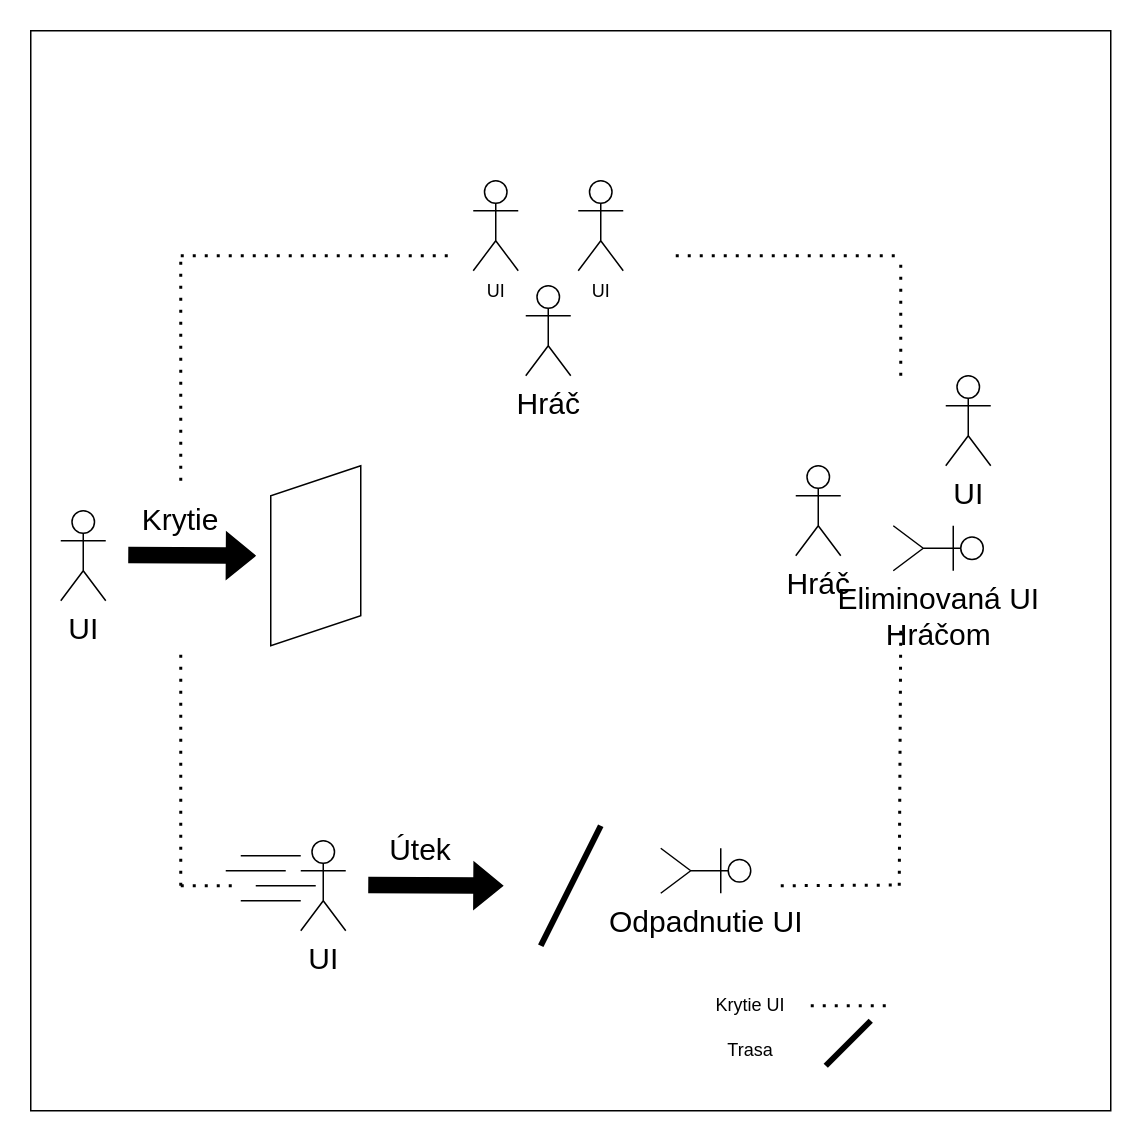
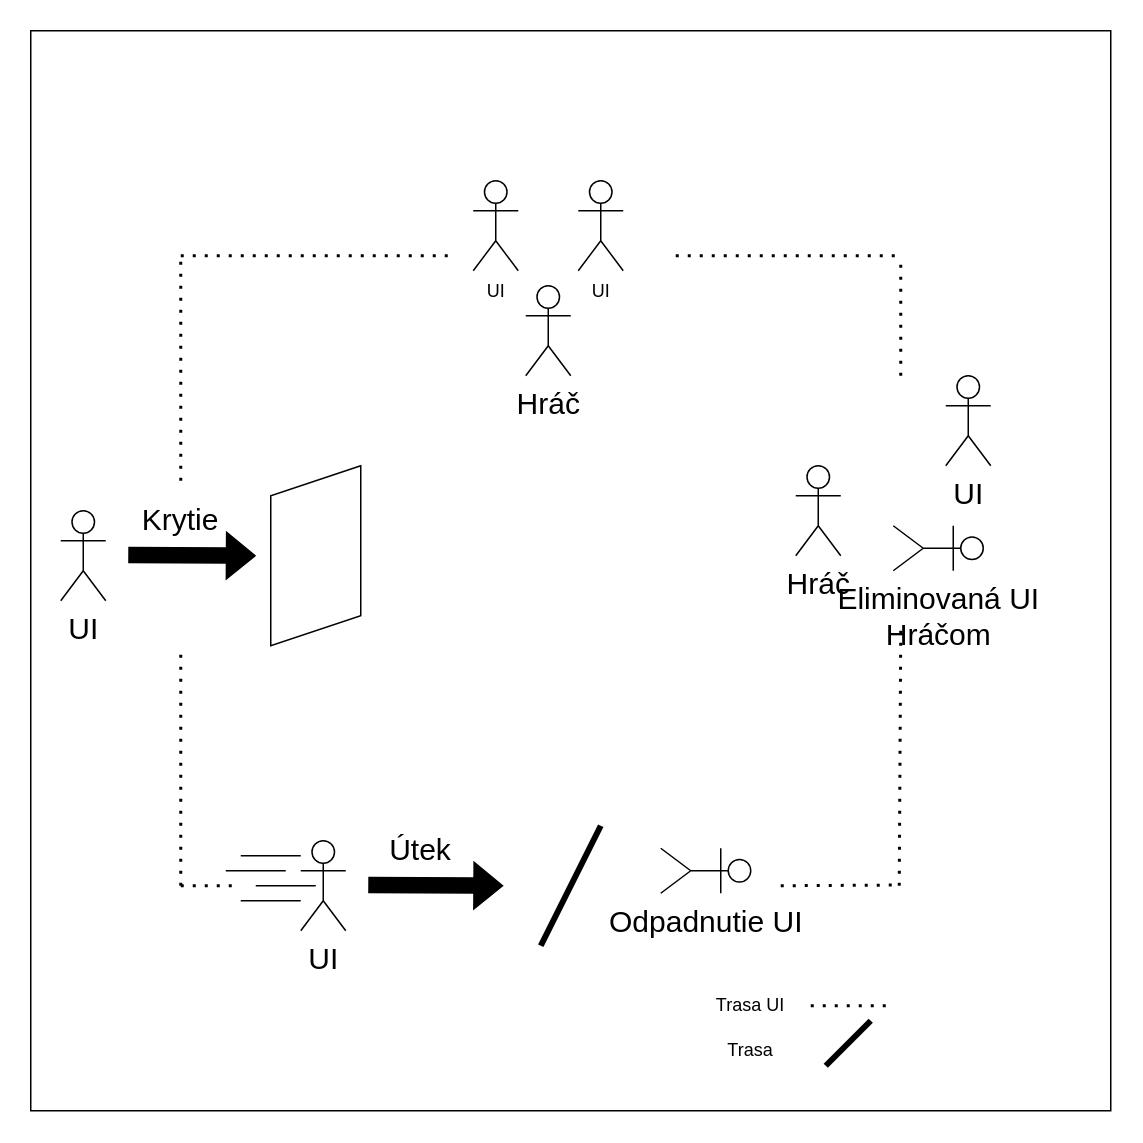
  <mxCell id="0" />
  <mxCell id="1" parent="0" />
  <mxCell id="2" value="" style="whiteSpace=wrap;html=1;aspect=fixed;fontSize=40;" vertex="1" parent="1"><mxGeometry x="20" width="720" height="720" as="geometry" y="20" /></mxCell>
  <mxCell id="3" value="UI" style="shape=umlActor;verticalLabelPosition=bottom;verticalAlign=top;html=1;outlineConnect=0;" parent="1" vertex="1"><mxGeometry x="315" y="120" width="30" height="60" as="geometry" /></mxCell>
  <mxCell id="4" value="" style="endArrow=none;dashed=1;html=1;dashPattern=1 3;strokeWidth=2;rounded=0;" parent="1" edge="1"><mxGeometry width="50" height="50" relative="1" as="geometry"><mxPoint x="450" y="170" as="sourcePoint" /><mxPoint x="600" y="170" as="targetPoint" /></mxGeometry></mxCell>
  <mxCell id="5" value="" style="endArrow=none;dashed=1;html=1;dashPattern=1 3;strokeWidth=2;rounded=0;" parent="1" edge="1"><mxGeometry width="50" height="50" relative="1" as="geometry"><mxPoint x="120" y="590" as="sourcePoint" /><mxPoint x="120" y="430" as="targetPoint" /></mxGeometry></mxCell>
  <mxCell id="6" value="" style="endArrow=none;dashed=1;html=1;dashPattern=1 3;strokeWidth=2;rounded=0;" parent="1" edge="1"><mxGeometry width="50" height="50" relative="1" as="geometry"><mxPoint x="120" y="170" as="sourcePoint" /><mxPoint x="300" y="170" as="targetPoint" /></mxGeometry></mxCell>
  <mxCell id="7" value="" style="endArrow=none;dashed=1;html=1;dashPattern=1 3;strokeWidth=2;rounded=0;" parent="1" edge="1"><mxGeometry width="50" height="50" relative="1" as="geometry"><mxPoint x="120" y="590" as="sourcePoint" /><mxPoint x="160" y="590" as="targetPoint" /></mxGeometry></mxCell>
- <mxCell id="8" value="Krytie UI" style="text;html=1;strokeColor=none;fillColor=none;align=center;verticalAlign=middle;whiteSpace=wrap;rounded=0;" parent="1" vertex="1"><mxGeometry x="470" y="650" width="60" height="40" as="geometry" /></mxCell>
+ <mxCell id="8" value="Trasa UI" style="text;html=1;strokeColor=none;fillColor=none;align=center;verticalAlign=middle;whiteSpace=wrap;rounded=0;" parent="1" vertex="1"><mxGeometry x="470" y="650" width="60" height="40" as="geometry" /></mxCell>
  <mxCell id="9" value="&lt;font style=&quot;font-size: 20px;&quot;&gt;UI&lt;/font&gt;" style="shape=umlActor;verticalLabelPosition=bottom;verticalAlign=top;html=1;outlineConnect=0;" parent="1" vertex="1"><mxGeometry x="630" y="250" width="30" height="60" as="geometry" /></mxCell>
  <mxCell id="10" value="&lt;font style=&quot;font-size: 20px;&quot;&gt;Hráč&lt;/font&gt;" style="shape=umlActor;verticalLabelPosition=bottom;verticalAlign=top;html=1;outlineConnect=0;" parent="1" vertex="1"><mxGeometry x="530" y="310" width="30" height="60" as="geometry" /></mxCell>
  <mxCell id="11" value="" style="endArrow=none;dashed=1;html=1;dashPattern=1 3;strokeWidth=2;rounded=0;fontSize=20;fillColor=#000000;" parent="1" edge="1"><mxGeometry width="50" height="50" relative="1" as="geometry"><mxPoint x="540" y="670" as="sourcePoint" /><mxPoint x="590" y="670" as="targetPoint" /></mxGeometry></mxCell>
  <mxCell id="12" value="" style="endArrow=none;dashed=1;html=1;dashPattern=1 3;strokeWidth=2;rounded=0;" parent="1" edge="1"><mxGeometry width="50" height="50" relative="1" as="geometry"><mxPoint x="520" y="590" as="sourcePoint" /><mxPoint x="600" y="589.5" as="targetPoint" /></mxGeometry></mxCell>
  <mxCell id="13" value="UI" style="shape=umlActor;verticalLabelPosition=bottom;verticalAlign=top;html=1;outlineConnect=0;fontSize=20;" parent="1" vertex="1"><mxGeometry x="40" y="340" width="30" height="60" as="geometry" /></mxCell>
  <mxCell id="14" value="" style="shape=flexArrow;endArrow=classic;html=1;rounded=0;fontSize=20;fillColor=#000000;" parent="1" edge="1"><mxGeometry width="50" height="50" relative="1" as="geometry"><mxPoint x="85" y="369.5" as="sourcePoint" /><mxPoint x="170" y="370" as="targetPoint" /></mxGeometry></mxCell>
  <mxCell id="15" value="Krytie" style="text;html=1;strokeColor=none;fillColor=none;align=center;verticalAlign=middle;whiteSpace=wrap;rounded=0;fontSize=20;" parent="1" vertex="1"><mxGeometry x="90" y="330" width="60" height="30" as="geometry" /></mxCell>
  <mxCell id="16" value="" style="endArrow=none;dashed=1;html=1;dashPattern=1 3;strokeWidth=2;rounded=0;" parent="1" edge="1"><mxGeometry width="50" height="50" relative="1" as="geometry"><mxPoint x="599" y="590" as="sourcePoint" /><mxPoint x="600" y="420" as="targetPoint" /></mxGeometry></mxCell>
  <mxCell id="17" value="" style="endArrow=none;dashed=1;html=1;dashPattern=1 3;strokeWidth=2;rounded=0;" parent="1" edge="1"><mxGeometry width="50" height="50" relative="1" as="geometry"><mxPoint x="600" y="250" as="sourcePoint" /><mxPoint x="600" y="170" as="targetPoint" /></mxGeometry></mxCell>
  <mxCell id="18" value="" style="endArrow=none;dashed=1;html=1;dashPattern=1 3;strokeWidth=2;rounded=0;" parent="1" edge="1"><mxGeometry width="50" height="50" relative="1" as="geometry"><mxPoint x="120" y="320" as="sourcePoint" /><mxPoint x="120" y="170" as="targetPoint" /></mxGeometry></mxCell>
  <mxCell id="19" value="" style="shape=parallelogram;perimeter=parallelogramPerimeter;whiteSpace=wrap;html=1;fixedSize=1;fontSize=20;direction=north;flipV=1;" parent="1" vertex="1"><mxGeometry x="180" y="310" width="60" height="120" as="geometry" /></mxCell>
  <mxCell id="20" value="UI" style="shape=umlActor;verticalLabelPosition=bottom;verticalAlign=top;html=1;outlineConnect=0;" vertex="1" parent="1"><mxGeometry x="385" y="120" width="30" height="60" as="geometry" /></mxCell>
  <mxCell id="21" value="&lt;span style=&quot;font-size: 20px;&quot;&gt;Eliminovaná UI&lt;br&gt;Hráčom&lt;br&gt;&lt;/span&gt;" style="shape=umlActor;verticalLabelPosition=bottom;verticalAlign=top;html=1;outlineConnect=0;direction=south;" vertex="1" parent="1"><mxGeometry x="595" y="350" width="60" height="30" as="geometry" /></mxCell>
  <mxCell id="22" value="UI" style="shape=umlActor;verticalLabelPosition=bottom;verticalAlign=top;html=1;outlineConnect=0;fontSize=20;" vertex="1" parent="1"><mxGeometry x="200" y="560" width="30" height="60" as="geometry" /></mxCell>
  <mxCell id="23" value="" style="shape=flexArrow;endArrow=classic;html=1;rounded=0;fontSize=20;fillColor=#000000;" edge="1" parent="1"><mxGeometry width="50" height="50" relative="1" as="geometry"><mxPoint x="245" y="589.5" as="sourcePoint" /><mxPoint x="335" y="590" as="targetPoint" /></mxGeometry></mxCell>
  <mxCell id="24" value="" style="endArrow=none;html=1;rounded=0;fontSize=20;fillColor=#000000;" edge="1" parent="1"><mxGeometry width="50" height="50" relative="1" as="geometry"><mxPoint x="160" y="600" as="sourcePoint" /><mxPoint x="200" y="600" as="targetPoint" /></mxGeometry></mxCell>
  <mxCell id="25" value="" style="endArrow=none;html=1;rounded=0;fontSize=20;fillColor=#000000;" edge="1" parent="1"><mxGeometry width="50" height="50" relative="1" as="geometry"><mxPoint x="170" y="590" as="sourcePoint" /><mxPoint x="210" y="590" as="targetPoint" /></mxGeometry></mxCell>
  <mxCell id="26" value="" style="endArrow=none;html=1;rounded=0;fontSize=20;fillColor=#000000;" edge="1" parent="1"><mxGeometry width="50" height="50" relative="1" as="geometry"><mxPoint x="150" y="580" as="sourcePoint" /><mxPoint x="190" y="580" as="targetPoint" /></mxGeometry></mxCell>
  <mxCell id="27" value="" style="endArrow=none;html=1;rounded=0;fontSize=20;fillColor=#000000;" edge="1" parent="1"><mxGeometry width="50" height="50" relative="1" as="geometry"><mxPoint x="160" y="570" as="sourcePoint" /><mxPoint x="200" y="570" as="targetPoint" /></mxGeometry></mxCell>
  <mxCell id="28" value="Útek" style="text;html=1;strokeColor=none;fillColor=none;align=center;verticalAlign=middle;whiteSpace=wrap;rounded=0;fontSize=20;" vertex="1" parent="1"><mxGeometry x="250" y="550" width="60" height="30" as="geometry" /></mxCell>
  <mxCell id="29" value="&lt;span style=&quot;font-size: 20px;&quot;&gt;Odpadnutie UI&lt;/span&gt;" style="shape=umlActor;verticalLabelPosition=bottom;verticalAlign=top;html=1;outlineConnect=0;direction=south;" vertex="1" parent="1"><mxGeometry x="440" y="565" width="60" height="30" as="geometry" /></mxCell>
  <mxCell id="30" value="" style="endArrow=none;html=1;rounded=0;fontSize=40;strokeWidth=4;" edge="1" parent="1"><mxGeometry width="50" height="50" relative="1" as="geometry"><mxPoint x="360" y="630" as="sourcePoint" /><mxPoint x="400" y="550" as="targetPoint" /></mxGeometry></mxCell>
  <mxCell id="31" value="&lt;font style=&quot;font-size: 20px;&quot;&gt;Hráč&lt;/font&gt;" style="shape=umlActor;verticalLabelPosition=bottom;verticalAlign=top;html=1;outlineConnect=0;" vertex="1" parent="1"><mxGeometry x="350" y="190" width="30" height="60" as="geometry" /></mxCell>
  <mxCell id="32" value="" style="endArrow=none;html=1;rounded=0;fontSize=40;strokeWidth=4;" edge="1" parent="1"><mxGeometry width="50" height="50" relative="1" as="geometry"><mxPoint x="550" y="710" as="sourcePoint" /><mxPoint x="580" y="680" as="targetPoint" /></mxGeometry></mxCell>
  <mxCell id="33" value="Trasa" style="text;html=1;strokeColor=none;fillColor=none;align=center;verticalAlign=middle;whiteSpace=wrap;rounded=0;" vertex="1" parent="1"><mxGeometry x="470" y="680" width="60" height="40" as="geometry" /></mxCell>
